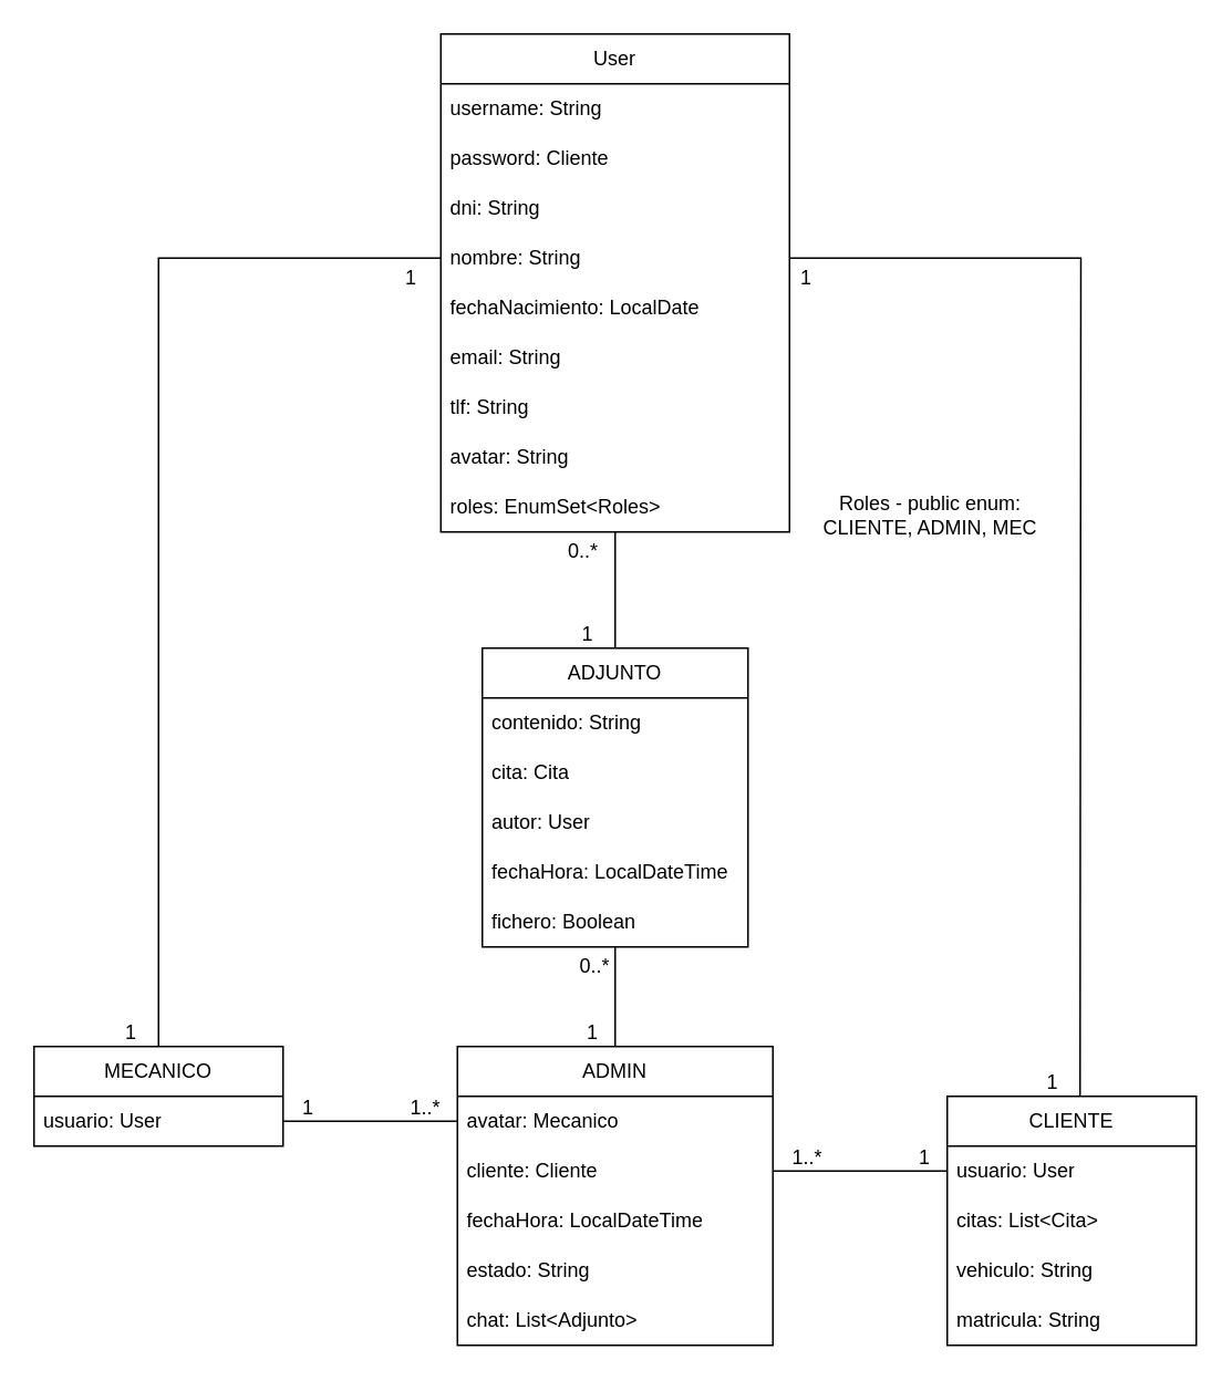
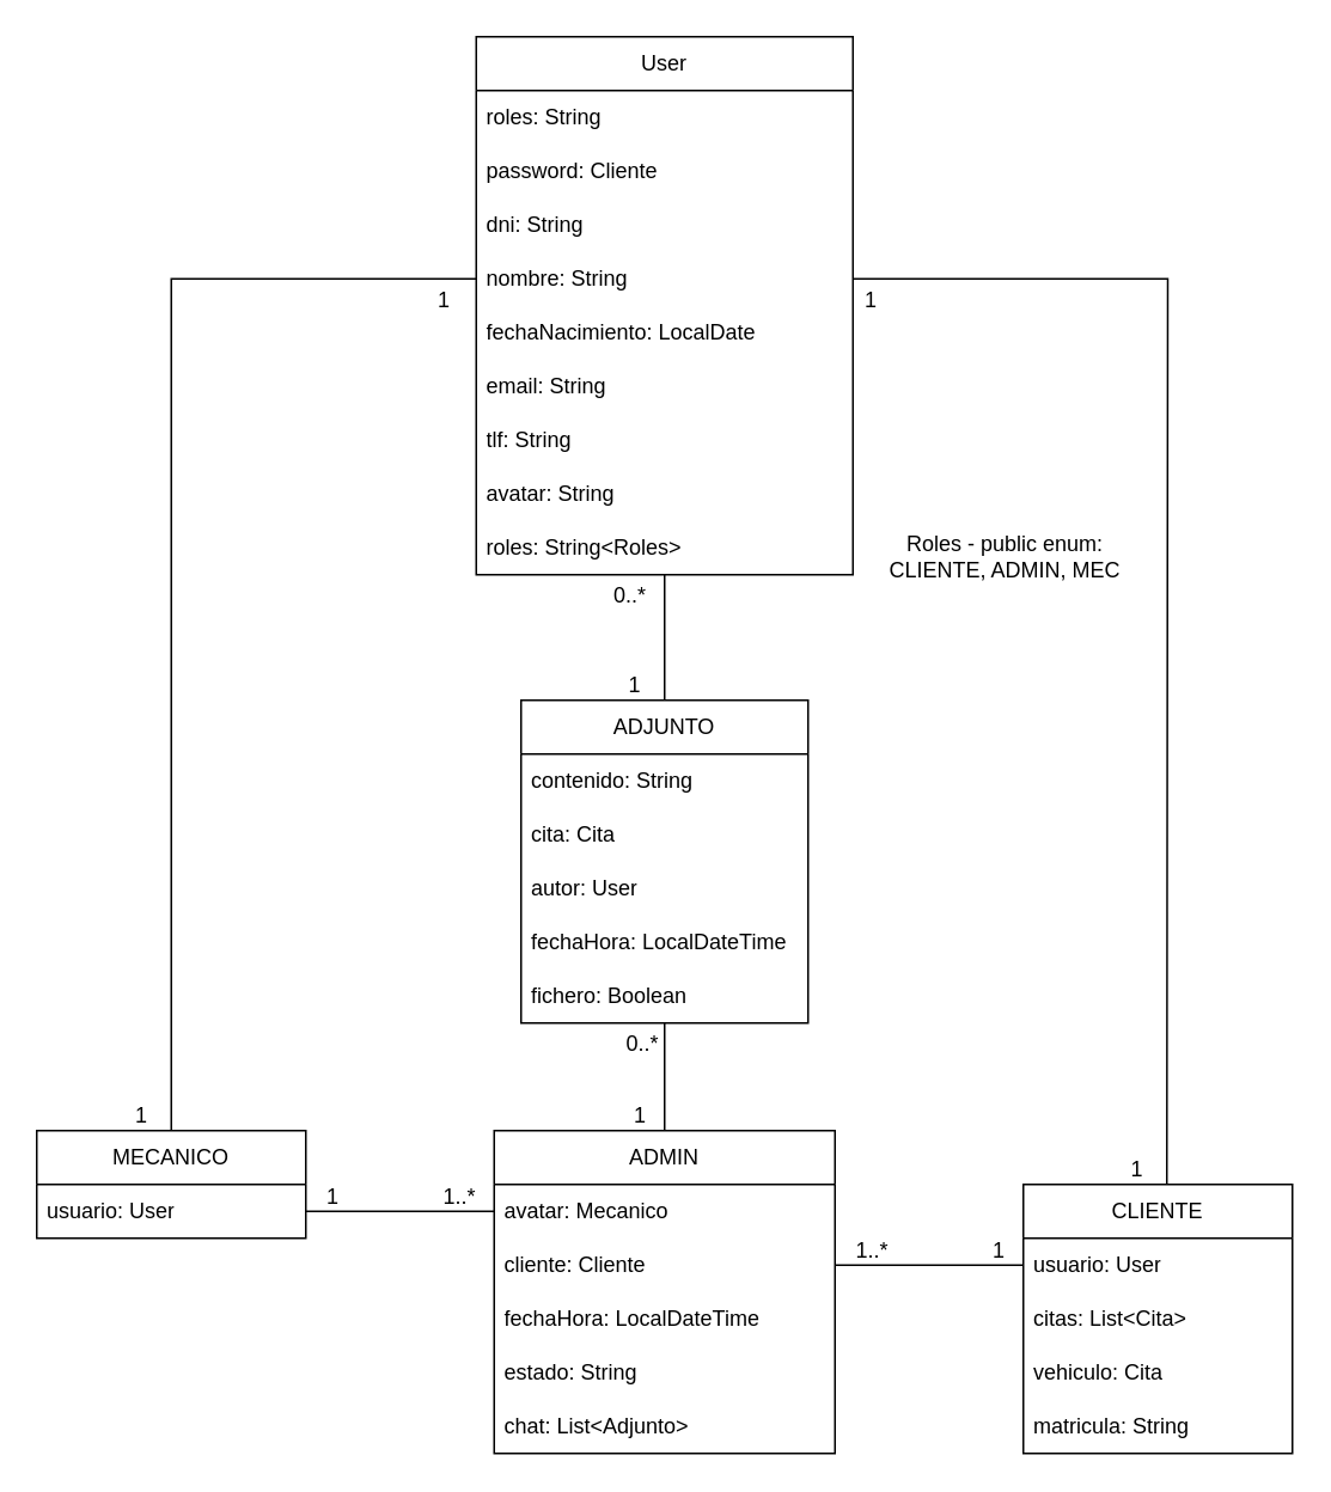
  <mxCell id="0" />
  <mxCell id="1" parent="0" />
  <mxCell id="2" value="ADMIN" style="swimlane;fontStyle=0;childLayout=stackLayout;horizontal=1;startSize=30;horizontalStack=0;resizeParent=1;resizeParentMax=0;resizeLast=0;collapsible=1;marginBottom=0;whiteSpace=wrap;html=1;" parent="1" vertex="1"><mxGeometry x="275" y="630" width="190" height="180" as="geometry" /></mxCell>
  <mxCell id="3" value="avatar: Mecanico" style="text;strokeColor=none;fillColor=none;align=left;verticalAlign=middle;spacingLeft=4;spacingRight=4;overflow=hidden;points=[[0,0.5],[1,0.5]];portConstraint=eastwest;rotatable=0;whiteSpace=wrap;html=1;" parent="2" vertex="1"><mxGeometry y="30" width="190" height="30" as="geometry" /></mxCell>
  <mxCell id="4" value="cliente: Cliente" style="text;strokeColor=none;fillColor=none;align=left;verticalAlign=middle;spacingLeft=4;spacingRight=4;overflow=hidden;points=[[0,0.5],[1,0.5]];portConstraint=eastwest;rotatable=0;whiteSpace=wrap;html=1;" parent="2" vertex="1"><mxGeometry y="60" width="190" height="30" as="geometry" /></mxCell>
  <mxCell id="5" value="fechaHora: LocalDateTime" style="text;strokeColor=none;fillColor=none;align=left;verticalAlign=middle;spacingLeft=4;spacingRight=4;overflow=hidden;points=[[0,0.5],[1,0.5]];portConstraint=eastwest;rotatable=0;whiteSpace=wrap;html=1;" parent="2" vertex="1"><mxGeometry y="90" width="190" height="30" as="geometry" /></mxCell>
  <mxCell id="6" value="estado: String" style="text;strokeColor=none;fillColor=none;align=left;verticalAlign=middle;spacingLeft=4;spacingRight=4;overflow=hidden;points=[[0,0.5],[1,0.5]];portConstraint=eastwest;rotatable=0;whiteSpace=wrap;html=1;" parent="2" vertex="1"><mxGeometry y="120" width="190" height="30" as="geometry" /></mxCell>
  <mxCell id="7" value="chat: List&amp;lt;Adjunto&amp;gt;" style="text;strokeColor=none;fillColor=none;align=left;verticalAlign=middle;spacingLeft=4;spacingRight=4;overflow=hidden;points=[[0,0.5],[1,0.5]];portConstraint=eastwest;rotatable=0;whiteSpace=wrap;html=1;" parent="2" vertex="1"><mxGeometry y="150" width="190" height="30" as="geometry" /></mxCell>
  <mxCell id="8" value="CLIENTE" style="swimlane;fontStyle=0;childLayout=stackLayout;horizontal=1;startSize=30;horizontalStack=0;resizeParent=1;resizeParentMax=0;resizeLast=0;collapsible=1;marginBottom=0;whiteSpace=wrap;html=1;" parent="1" vertex="1"><mxGeometry x="570" y="660" width="150" height="150" as="geometry" /></mxCell>
  <mxCell id="9" value="usuario: User" style="text;strokeColor=none;fillColor=none;align=left;verticalAlign=middle;spacingLeft=4;spacingRight=4;overflow=hidden;points=[[0,0.5],[1,0.5]];portConstraint=eastwest;rotatable=0;whiteSpace=wrap;html=1;" parent="8" vertex="1"><mxGeometry y="30" width="150" height="30" as="geometry" /></mxCell>
  <mxCell id="10" value="citas: List&amp;lt;Cita&amp;gt;" style="text;strokeColor=none;fillColor=none;align=left;verticalAlign=middle;spacingLeft=4;spacingRight=4;overflow=hidden;points=[[0,0.5],[1,0.5]];portConstraint=eastwest;rotatable=0;whiteSpace=wrap;html=1;" parent="8" vertex="1"><mxGeometry y="60" width="150" height="30" as="geometry" /></mxCell>
- <mxCell id="11" value="vehiculo: String" style="text;strokeColor=none;fillColor=none;align=left;verticalAlign=middle;spacingLeft=4;spacingRight=4;overflow=hidden;points=[[0,0.5],[1,0.5]];portConstraint=eastwest;rotatable=0;whiteSpace=wrap;html=1;" parent="8" vertex="1"><mxGeometry y="90" width="150" height="30" as="geometry" /></mxCell>
+ <mxCell id="11" value="vehiculo: Cita" style="text;strokeColor=none;fillColor=none;align=left;verticalAlign=middle;spacingLeft=4;spacingRight=4;overflow=hidden;points=[[0,0.5],[1,0.5]];portConstraint=eastwest;rotatable=0;whiteSpace=wrap;html=1;" parent="8" vertex="1"><mxGeometry y="90" width="150" height="30" as="geometry" /></mxCell>
  <mxCell id="12" value="matricula: String" style="text;strokeColor=none;fillColor=none;align=left;verticalAlign=middle;spacingLeft=4;spacingRight=4;overflow=hidden;points=[[0,0.5],[1,0.5]];portConstraint=eastwest;rotatable=0;whiteSpace=wrap;html=1;" parent="8" vertex="1"><mxGeometry y="120" width="150" height="30" as="geometry" /></mxCell>
  <mxCell id="13" value="" style="endArrow=none;html=1;rounded=0;" parent="1" source="31" target="3" edge="1"><mxGeometry relative="1" as="geometry"><mxPoint x="170" y="696.818" as="sourcePoint" /><mxPoint x="310" y="850" as="targetPoint" /></mxGeometry></mxCell>
  <mxCell id="14" value="1" style="resizable=0;html=1;align=left;verticalAlign=bottom;" parent="13" connectable="0" vertex="1"><mxGeometry x="-1" relative="1" as="geometry"><mxPoint x="10" as="offset" /></mxGeometry></mxCell>
  <mxCell id="15" value="1..*" style="resizable=0;html=1;align=right;verticalAlign=bottom;" parent="13" connectable="0" vertex="1"><mxGeometry x="1" relative="1" as="geometry"><mxPoint x="-10" as="offset" /></mxGeometry></mxCell>
  <mxCell id="16" value="" style="endArrow=none;html=1;rounded=0;exitX=1;exitY=0.5;exitDx=0;exitDy=0;" parent="1" source="4" target="9" edge="1"><mxGeometry relative="1" as="geometry"><mxPoint x="450" y="710" as="sourcePoint" /><mxPoint x="570" y="675" as="targetPoint" /></mxGeometry></mxCell>
  <mxCell id="17" value="1..*" style="resizable=0;html=1;align=left;verticalAlign=bottom;" parent="16" connectable="0" vertex="1"><mxGeometry x="-1" relative="1" as="geometry"><mxPoint x="10" as="offset" /></mxGeometry></mxCell>
  <mxCell id="18" value="1" style="resizable=0;html=1;align=right;verticalAlign=bottom;" parent="16" connectable="0" vertex="1"><mxGeometry x="1" relative="1" as="geometry"><mxPoint x="-10" as="offset" /></mxGeometry></mxCell>
  <mxCell id="19" value="User" style="swimlane;fontStyle=0;childLayout=stackLayout;horizontal=1;startSize=30;horizontalStack=0;resizeParent=1;resizeParentMax=0;resizeLast=0;collapsible=1;marginBottom=0;whiteSpace=wrap;html=1;" parent="1" vertex="1"><mxGeometry x="265" y="20" width="210" height="300" as="geometry" /></mxCell>
- <mxCell id="20" value="username: String" style="text;strokeColor=none;fillColor=none;align=left;verticalAlign=middle;spacingLeft=4;spacingRight=4;overflow=hidden;points=[[0,0.5],[1,0.5]];portConstraint=eastwest;rotatable=0;whiteSpace=wrap;html=1;" parent="19" vertex="1"><mxGeometry y="30" width="210" height="30" as="geometry" /></mxCell>
+ <mxCell id="20" value="roles: String" style="text;strokeColor=none;fillColor=none;align=left;verticalAlign=middle;spacingLeft=4;spacingRight=4;overflow=hidden;points=[[0,0.5],[1,0.5]];portConstraint=eastwest;rotatable=0;whiteSpace=wrap;html=1;" parent="19" vertex="1"><mxGeometry y="30" width="210" height="30" as="geometry" /></mxCell>
  <mxCell id="21" value="password: Cliente" style="text;strokeColor=none;fillColor=none;align=left;verticalAlign=middle;spacingLeft=4;spacingRight=4;overflow=hidden;points=[[0,0.5],[1,0.5]];portConstraint=eastwest;rotatable=0;whiteSpace=wrap;html=1;" parent="19" vertex="1"><mxGeometry y="60" width="210" height="30" as="geometry" /></mxCell>
  <mxCell id="22" value="dni: String" style="text;strokeColor=none;fillColor=none;align=left;verticalAlign=middle;spacingLeft=4;spacingRight=4;overflow=hidden;points=[[0,0.5],[1,0.5]];portConstraint=eastwest;rotatable=0;whiteSpace=wrap;html=1;" parent="19" vertex="1"><mxGeometry y="90" width="210" height="30" as="geometry" /></mxCell>
  <mxCell id="23" value="nombre: String" style="text;strokeColor=none;fillColor=none;align=left;verticalAlign=middle;spacingLeft=4;spacingRight=4;overflow=hidden;points=[[0,0.5],[1,0.5]];portConstraint=eastwest;rotatable=0;whiteSpace=wrap;html=1;" parent="19" vertex="1"><mxGeometry y="120" width="210" height="30" as="geometry" /></mxCell>
  <mxCell id="24" value="fechaNacimiento: LocalDate" style="text;strokeColor=none;fillColor=none;align=left;verticalAlign=middle;spacingLeft=4;spacingRight=4;overflow=hidden;points=[[0,0.5],[1,0.5]];portConstraint=eastwest;rotatable=0;whiteSpace=wrap;html=1;" parent="19" vertex="1"><mxGeometry y="150" width="210" height="30" as="geometry" /></mxCell>
  <mxCell id="25" value="email: String" style="text;strokeColor=none;fillColor=none;align=left;verticalAlign=middle;spacingLeft=4;spacingRight=4;overflow=hidden;points=[[0,0.5],[1,0.5]];portConstraint=eastwest;rotatable=0;whiteSpace=wrap;html=1;" parent="19" vertex="1"><mxGeometry y="180" width="210" height="30" as="geometry" /></mxCell>
  <mxCell id="26" value="tlf: String" style="text;strokeColor=none;fillColor=none;align=left;verticalAlign=middle;spacingLeft=4;spacingRight=4;overflow=hidden;points=[[0,0.5],[1,0.5]];portConstraint=eastwest;rotatable=0;whiteSpace=wrap;html=1;" parent="19" vertex="1"><mxGeometry y="210" width="210" height="30" as="geometry" /></mxCell>
  <mxCell id="27" value="avatar: String" style="text;strokeColor=none;fillColor=none;align=left;verticalAlign=middle;spacingLeft=4;spacingRight=4;overflow=hidden;points=[[0,0.5],[1,0.5]];portConstraint=eastwest;rotatable=0;whiteSpace=wrap;html=1;" parent="19" vertex="1"><mxGeometry y="240" width="210" height="30" as="geometry" /></mxCell>
- <mxCell id="28" value="roles: EnumSet&amp;lt;Roles&amp;gt;" style="text;strokeColor=none;fillColor=none;align=left;verticalAlign=middle;spacingLeft=4;spacingRight=4;overflow=hidden;points=[[0,0.5],[1,0.5]];portConstraint=eastwest;rotatable=0;whiteSpace=wrap;html=1;" parent="19" vertex="1"><mxGeometry y="270" width="210" height="30" as="geometry" /></mxCell>
+ <mxCell id="28" value="roles: String&amp;lt;Roles&amp;gt;" style="text;strokeColor=none;fillColor=none;align=left;verticalAlign=middle;spacingLeft=4;spacingRight=4;overflow=hidden;points=[[0,0.5],[1,0.5]];portConstraint=eastwest;rotatable=0;whiteSpace=wrap;html=1;" parent="19" vertex="1"><mxGeometry y="270" width="210" height="30" as="geometry" /></mxCell>
  <mxCell id="29" value="Roles -&amp;nbsp;public enum: CLIENTE, ADMIN, MEC" style="text;html=1;strokeColor=none;fillColor=none;align=center;verticalAlign=middle;whiteSpace=wrap;rounded=0;" parent="1" vertex="1"><mxGeometry x="490" y="280" width="140" height="60" as="geometry" /></mxCell>
  <mxCell id="30" value="MECANICO" style="swimlane;fontStyle=0;childLayout=stackLayout;horizontal=1;startSize=30;horizontalStack=0;resizeParent=1;resizeParentMax=0;resizeLast=0;collapsible=1;marginBottom=0;whiteSpace=wrap;html=1;" parent="1" vertex="1"><mxGeometry x="20" y="630" width="150" height="60" as="geometry" /></mxCell>
  <mxCell id="31" value="usuario: User" style="text;strokeColor=none;fillColor=none;align=left;verticalAlign=middle;spacingLeft=4;spacingRight=4;overflow=hidden;points=[[0,0.5],[1,0.5]];portConstraint=eastwest;rotatable=0;whiteSpace=wrap;html=1;" parent="30" vertex="1"><mxGeometry y="30" width="150" height="30" as="geometry" /></mxCell>
  <mxCell id="32" value="ADJUNTO" style="swimlane;fontStyle=0;childLayout=stackLayout;horizontal=1;startSize=30;horizontalStack=0;resizeParent=1;resizeParentMax=0;resizeLast=0;collapsible=1;marginBottom=0;whiteSpace=wrap;html=1;" parent="1" vertex="1"><mxGeometry x="290" y="390" width="160" height="180" as="geometry" /></mxCell>
  <mxCell id="33" value="contenido: String" style="text;strokeColor=none;fillColor=none;align=left;verticalAlign=middle;spacingLeft=4;spacingRight=4;overflow=hidden;points=[[0,0.5],[1,0.5]];portConstraint=eastwest;rotatable=0;whiteSpace=wrap;html=1;" parent="32" vertex="1"><mxGeometry y="30" width="160" height="30" as="geometry" /></mxCell>
  <mxCell id="34" value="cita: Cita" style="text;strokeColor=none;fillColor=none;align=left;verticalAlign=middle;spacingLeft=4;spacingRight=4;overflow=hidden;points=[[0,0.5],[1,0.5]];portConstraint=eastwest;rotatable=0;whiteSpace=wrap;html=1;" parent="32" vertex="1"><mxGeometry y="60" width="160" height="30" as="geometry" /></mxCell>
  <mxCell id="35" value="autor: User" style="text;strokeColor=none;fillColor=none;align=left;verticalAlign=middle;spacingLeft=4;spacingRight=4;overflow=hidden;points=[[0,0.5],[1,0.5]];portConstraint=eastwest;rotatable=0;whiteSpace=wrap;html=1;" parent="32" vertex="1"><mxGeometry y="90" width="160" height="30" as="geometry" /></mxCell>
  <mxCell id="36" value="fechaHora: LocalDateTime" style="text;strokeColor=none;fillColor=none;align=left;verticalAlign=middle;spacingLeft=4;spacingRight=4;overflow=hidden;points=[[0,0.5],[1,0.5]];portConstraint=eastwest;rotatable=0;whiteSpace=wrap;html=1;" parent="32" vertex="1"><mxGeometry y="120" width="160" height="30" as="geometry" /></mxCell>
  <mxCell id="37" value="fichero: Boolean" style="text;strokeColor=none;fillColor=none;align=left;verticalAlign=middle;spacingLeft=4;spacingRight=4;overflow=hidden;points=[[0,0.5],[1,0.5]];portConstraint=eastwest;rotatable=0;whiteSpace=wrap;html=1;" parent="32" vertex="1"><mxGeometry y="150" width="160" height="30" as="geometry" /></mxCell>
  <mxCell id="38" value="" style="endArrow=none;html=1;rounded=0;entryX=0.5;entryY=0;entryDx=0;entryDy=0;" parent="1" target="32" edge="1"><mxGeometry relative="1" as="geometry"><mxPoint x="370" y="320" as="sourcePoint" /><mxPoint x="363" y="390" as="targetPoint" /></mxGeometry></mxCell>
  <mxCell id="39" value="0..*" style="resizable=0;html=1;align=left;verticalAlign=bottom;" parent="38" connectable="0" vertex="1"><mxGeometry x="-1" relative="1" as="geometry"><mxPoint x="-30" y="20" as="offset" /></mxGeometry></mxCell>
  <mxCell id="40" value="1" style="resizable=0;html=1;align=right;verticalAlign=bottom;" parent="38" connectable="0" vertex="1"><mxGeometry x="1" relative="1" as="geometry"><mxPoint x="-13" as="offset" /></mxGeometry></mxCell>
  <mxCell id="41" value="" style="endArrow=none;html=1;rounded=0;" parent="1" edge="1"><mxGeometry relative="1" as="geometry"><mxPoint x="370" y="570" as="sourcePoint" /><mxPoint x="370" y="630" as="targetPoint" /></mxGeometry></mxCell>
  <mxCell id="42" value="0..*" style="resizable=0;html=1;align=left;verticalAlign=bottom;" parent="41" connectable="0" vertex="1"><mxGeometry x="-1" relative="1" as="geometry"><mxPoint x="-23" y="20" as="offset" /></mxGeometry></mxCell>
  <mxCell id="43" value="1" style="resizable=0;html=1;align=right;verticalAlign=bottom;" parent="41" connectable="0" vertex="1"><mxGeometry x="1" relative="1" as="geometry"><mxPoint x="-10" as="offset" /></mxGeometry></mxCell>
  <mxCell id="44" value="" style="endArrow=none;html=1;rounded=0;exitX=0;exitY=0.5;exitDx=0;exitDy=0;" parent="1" source="23" edge="1"><mxGeometry relative="1" as="geometry"><mxPoint x="95" y="150" as="sourcePoint" /><mxPoint x="95" y="630" as="targetPoint" /><Array as="points"><mxPoint x="95" y="155" /></Array></mxGeometry></mxCell>
  <mxCell id="45" value="1" style="resizable=0;html=1;align=left;verticalAlign=bottom;" parent="44" connectable="0" vertex="1"><mxGeometry x="-1" relative="1" as="geometry"><mxPoint x="-23" y="20" as="offset" /></mxGeometry></mxCell>
  <mxCell id="46" value="1" style="resizable=0;html=1;align=right;verticalAlign=bottom;" parent="44" connectable="0" vertex="1"><mxGeometry x="1" relative="1" as="geometry"><mxPoint x="-13" as="offset" /></mxGeometry></mxCell>
  <mxCell id="47" value="" style="endArrow=none;html=1;rounded=0;entryX=0.5;entryY=0;entryDx=0;entryDy=0;exitX=1;exitY=0.5;exitDx=0;exitDy=0;" parent="1" source="23" edge="1"><mxGeometry relative="1" as="geometry"><mxPoint x="820.5" y="155" as="sourcePoint" /><mxPoint x="650" y="660" as="targetPoint" /><Array as="points"><mxPoint x="650.5" y="155" /></Array></mxGeometry></mxCell>
  <mxCell id="48" value="1" style="resizable=0;html=1;align=left;verticalAlign=bottom;" parent="47" connectable="0" vertex="1"><mxGeometry x="-1" relative="1" as="geometry"><mxPoint x="5" y="20" as="offset" /></mxGeometry></mxCell>
  <mxCell id="49" value="1" style="resizable=0;html=1;align=right;verticalAlign=bottom;" parent="47" connectable="0" vertex="1"><mxGeometry x="1" relative="1" as="geometry"><mxPoint x="-13" as="offset" /></mxGeometry></mxCell>
